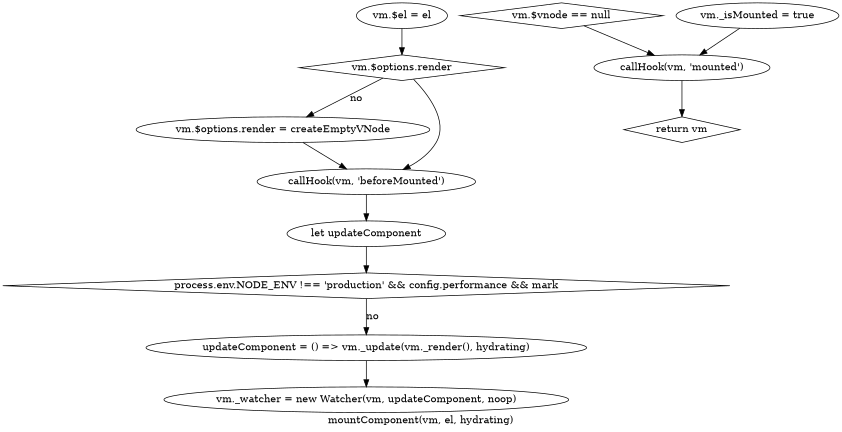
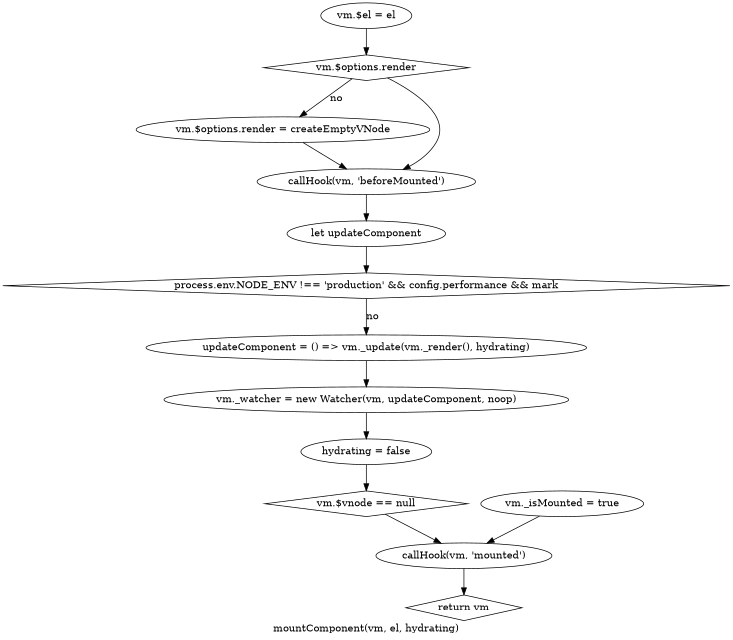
  digraph {
    label="mountComponent(vm, el, hydrating)"
    n1 [label="vm.$el = el"]
    n2 [label="vm.$options.render" shape=diamond]
    n3 [label="vm.$options.render = createEmptyVNode"]
    n4 [label="callHook(vm, 'beforeMounted')"]
    n5 [label="let updateComponent"]
    n6 [label="process.env.NODE_ENV !== 'production' && config.performance && mark" shape=diamond]
    n7 [label="updateComponent = () => vm._update(vm._render(), hydrating)"]
    n8 [label="vm._watcher = new Watcher(vm, updateComponent, noop)"]
+   n9 [label="hydrating = false"]
    n10 [label="vm.$vnode == null" shape=diamond]
    n11 [label="callHook(vm, 'mounted')"]
    n12 [label="vm._isMounted = true"]
    n13 [label="return vm" shape=diamond]
    n1 -> n2
    n2 -> n3 [label=no]
    n2 -> n4
    n3 -> n4
    n4 -> n5
    n5 -> n6
    n6 -> n7 [label=no]
    n7 -> n8
+   n8 -> n9
+   n9 -> n10
    n10 -> n11
    n11 -> n13
    n12 -> n11
  }
